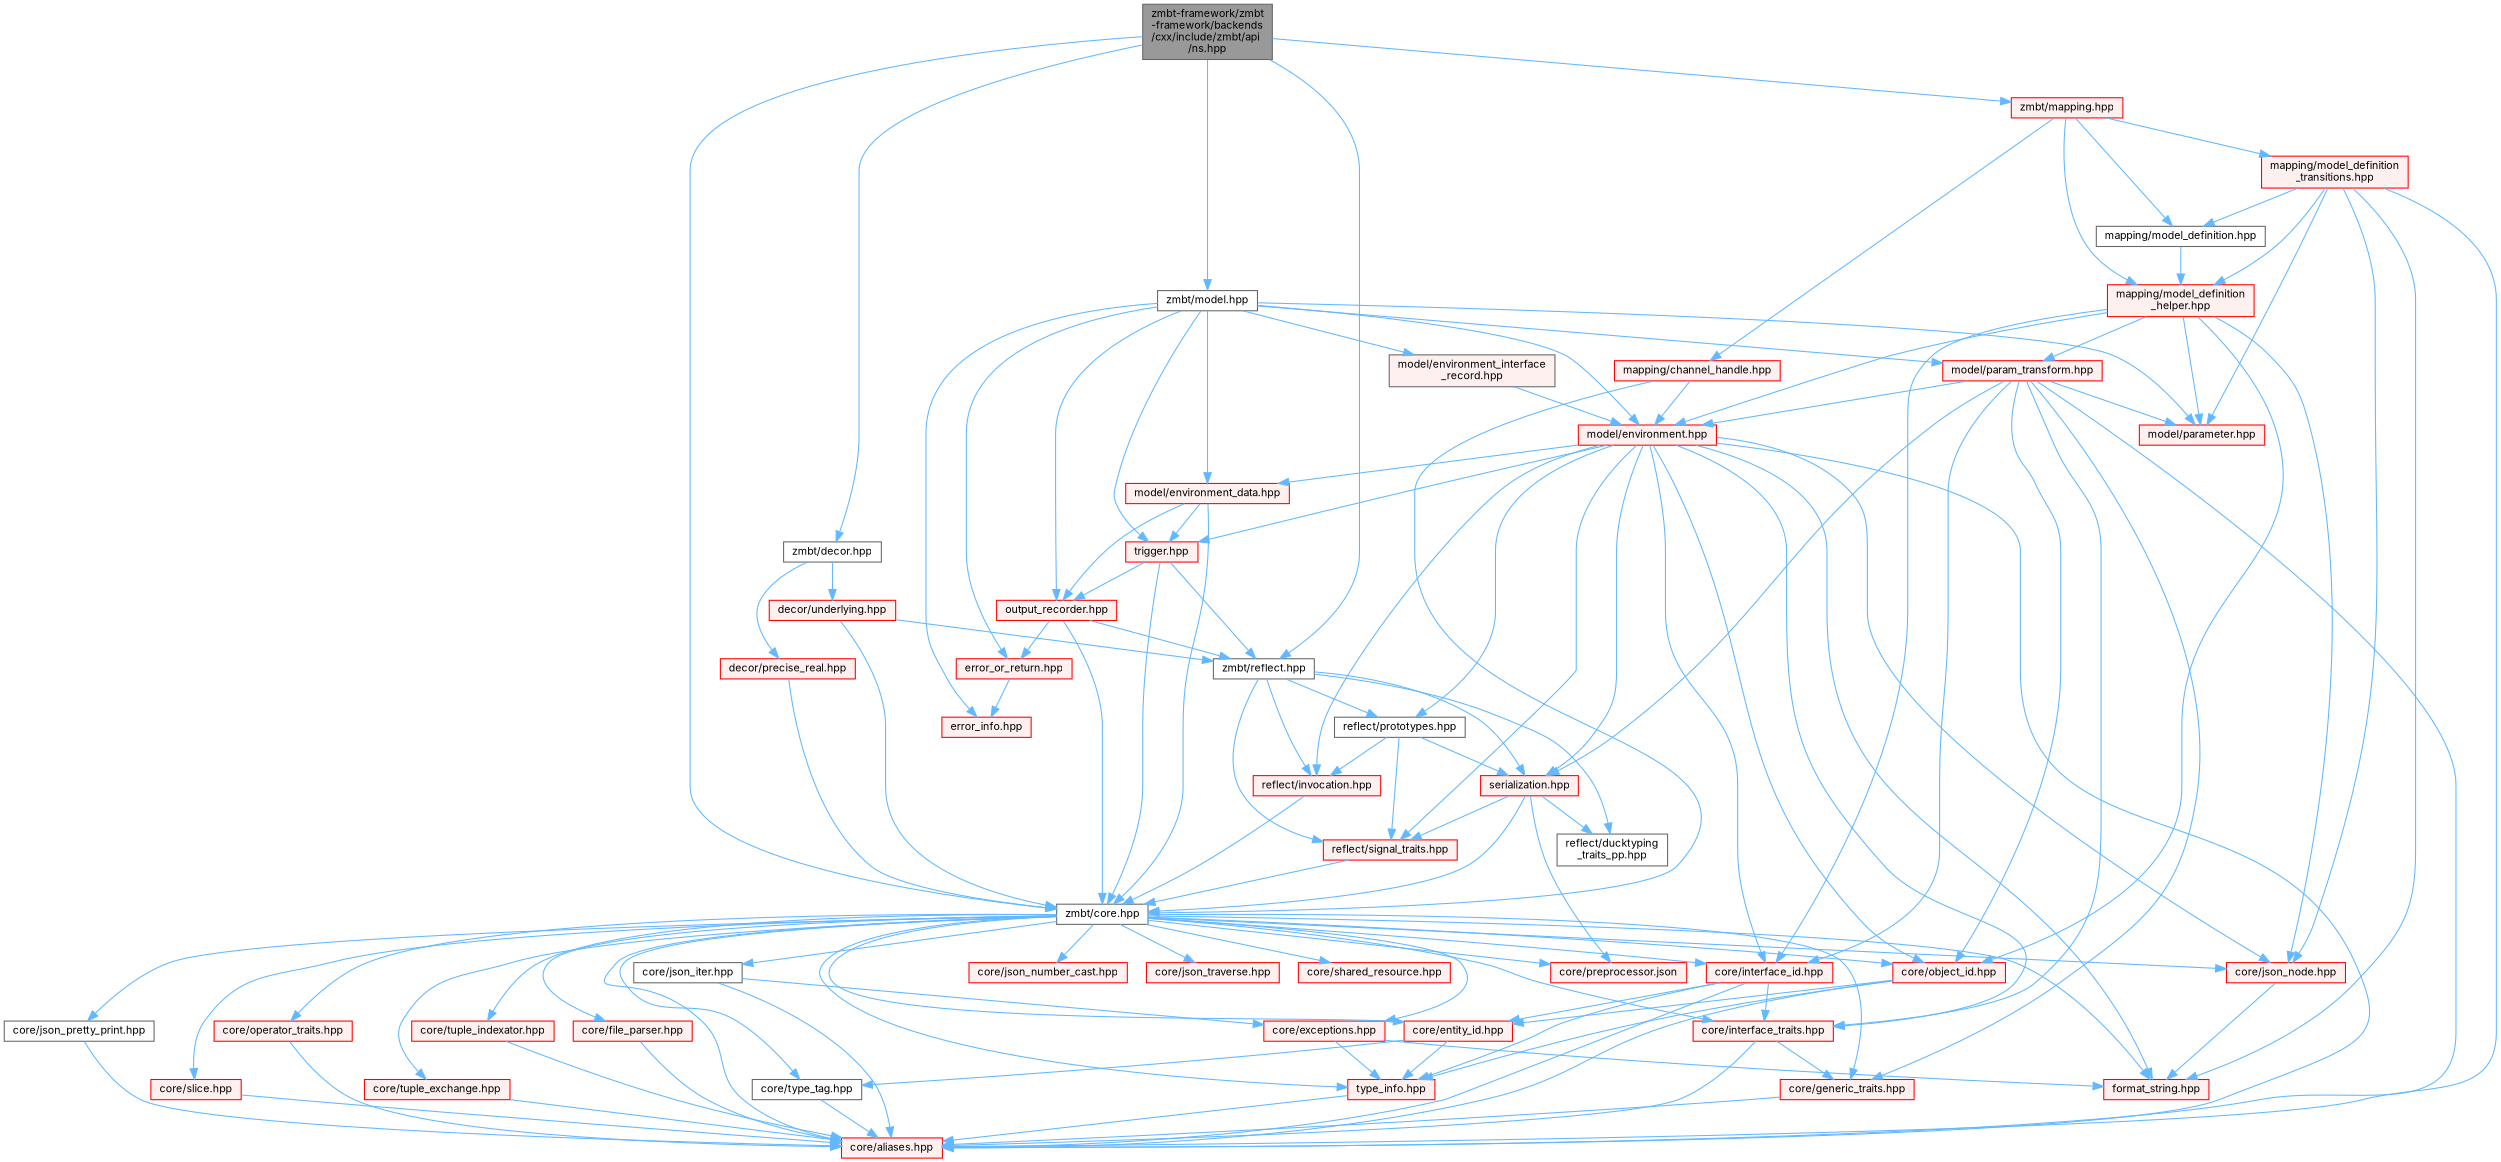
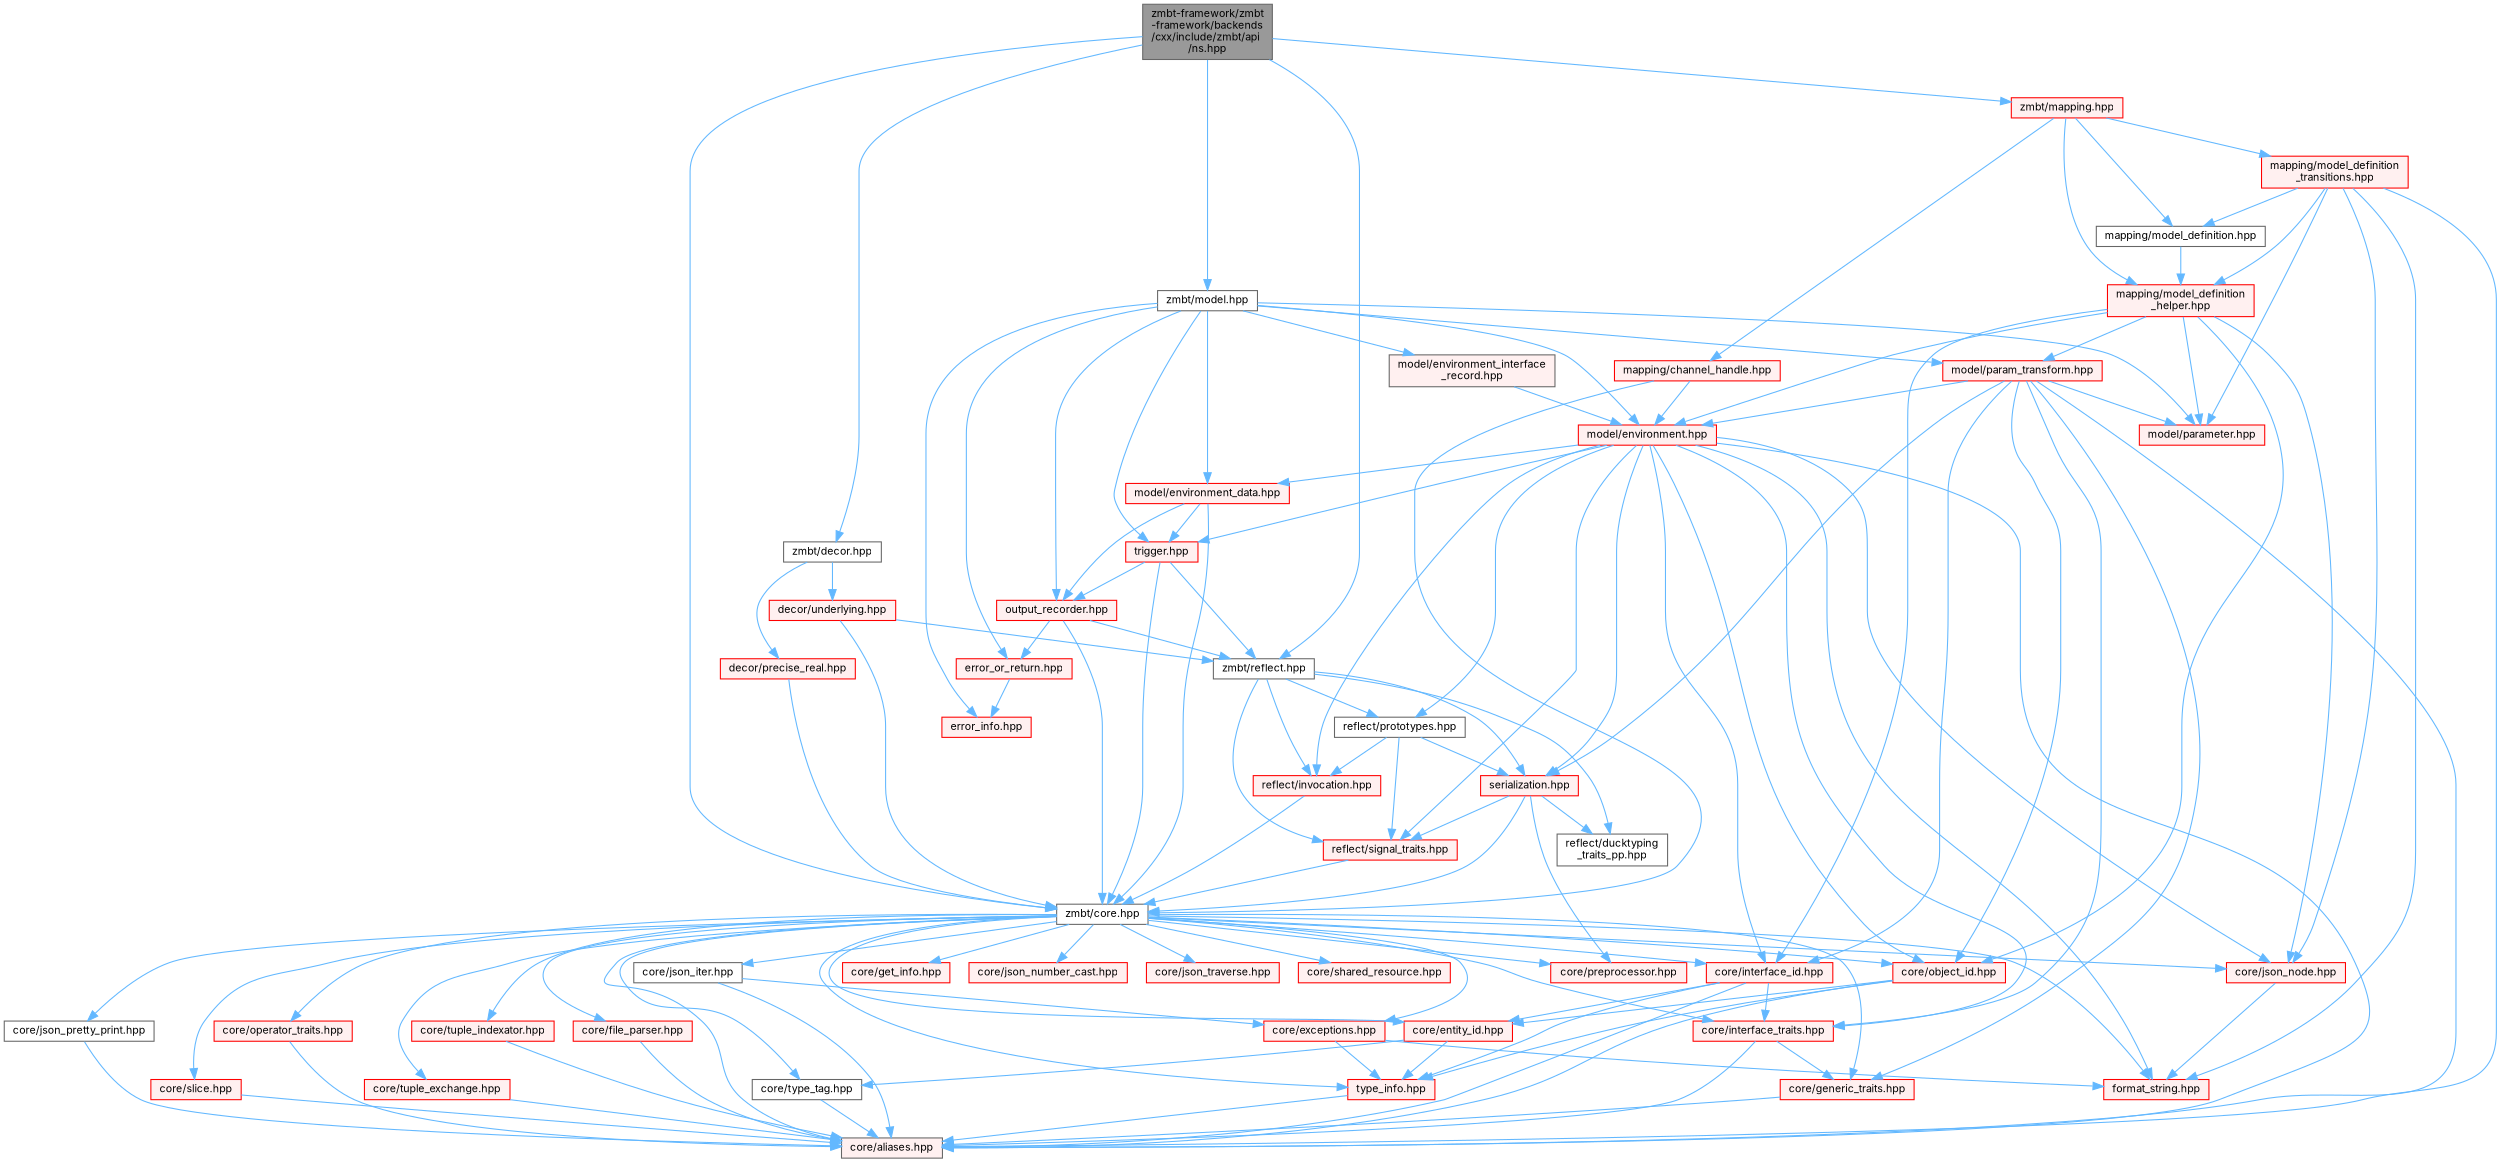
  digraph {
    fontname=Inter
    node [color=red fillcolor="#FFF0F0" fontname=Inter fontsize=10 shape=box style=filled]
    edge [color=steelblue1 fontname=Inter fontsize=10 labelfontname=Helvetica labelfontsize=10 style=solid]
    n1 [color=gray40 fillcolor=grey60 fontcolor=black height=0.2 label="zmbt-framework/zmbt\l-framework/backends\l/cxx/include/zmbt/api\l/ns.hpp" width=0.4]
    n2 [color=grey40 fillcolor=white height=0.2 label="zmbt/core.hpp" width=0.4]
    n3 [color=grey40 fillcolor=white height=0.2 label="zmbt/reflect.hpp" width=0.4]
    n4 [color=grey40 fillcolor=white height=0.2 label="zmbt/model.hpp" width=0.4]
    n5 [color=grey40 fillcolor=white height=0.2 label="zmbt/decor.hpp" width=0.4]
    n6 [height=0.2 label="zmbt/mapping.hpp" width=0.4]
-   n7 [height=0.2 label="core/aliases.hpp" width=0.4]
+   n7 [color=grey40 height=0.2 label="core/aliases.hpp" width=0.4]
    n8 [height=0.2 label="core/exceptions.hpp" width=0.4]
    n9 [height=0.2 label="format_string.hpp" width=0.4]
    n10 [height=0.2 label="type_info.hpp" width=0.4]
    n11 [height=0.2 label="core/file_parser.hpp" width=0.4]
    n12 [height=0.2 label="core/generic_traits.hpp" width=0.4]
+   n13 [height=0.2 label="core/get_info.hpp" width=0.4]
    n14 [height=0.2 label="core/interface_traits.hpp" width=0.4]
    n15 [color=grey40 fillcolor=white height=0.2 label="core/json_iter.hpp" width=0.4]
    n16 [height=0.2 label="core/json_node.hpp" width=0.4]
    n17 [height=0.2 label="core/json_number_cast.hpp" width=0.4]
    n18 [height=0.2 label="core/json_traverse.hpp" width=0.4]
    n19 [color=grey40 fillcolor=white height=0.2 label="core/json_pretty_print.hpp" width=0.4]
    n20 [height=0.2 label="core/slice.hpp" width=0.4]
-   n21 [height=0.2 label="core/preprocessor.json" width=0.4]
+   n21 [height=0.2 label="core/preprocessor.hpp" width=0.4]
    n22 [height=0.2 label="core/operator_traits.hpp" width=0.4]
    n23 [height=0.2 label="core/shared_resource.hpp" width=0.4]
    n24 [height=0.2 label="core/tuple_exchange.hpp" width=0.4]
    n25 [height=0.2 label="core/tuple_indexator.hpp" width=0.4]
    n26 [color=grey40 fillcolor=white height=0.2 label="core/type_tag.hpp" width=0.4]
    n27 [height=0.2 label="core/entity_id.hpp" width=0.4]
    n28 [height=0.2 label="core/interface_id.hpp" width=0.4]
    n29 [height=0.2 label="core/object_id.hpp" width=0.4]
    n30 [color=grey40 fillcolor=white height=0.2 label="reflect/ducktyping\l_traits_pp.hpp" width=0.4]
    n31 [height=0.2 label="reflect/signal_traits.hpp" width=0.4]
    n32 [height=0.2 label="reflect/invocation.hpp" width=0.4]
    n33 [color=grey40 fillcolor=white height=0.2 label="reflect/prototypes.hpp" width=0.4]
    n34 [height=0.2 label="serialization.hpp" width=0.4]
    n35 [height=0.2 label="model/environment_data.hpp" width=0.4]
    n36 [height=0.2 label="trigger.hpp" width=0.4]
    n37 [height=0.2 label="output_recorder.hpp" width=0.4]
    n38 [height=0.2 label="error_or_return.hpp" width=0.4]
    n39 [height=0.2 label="error_info.hpp" width=0.4]
    n40 [height=0.2 label="model/environment.hpp" width=0.4]
    n41 [color=grey40 height=0.2 label="model/environment_interface\l_record.hpp" width=0.4]
    n42 [height=0.2 label="model/parameter.hpp" width=0.4]
    n43 [height=0.2 label="model/param_transform.hpp" width=0.4]
    n44 [height=0.2 label="decor/precise_real.hpp" width=0.4]
    n45 [height=0.2 label="decor/underlying.hpp" width=0.4]
    n46 [height=0.2 label="mapping/channel_handle.hpp" width=0.4]
    n47 [height=0.2 label="mapping/model_definition\l_helper.hpp" width=0.4]
    n48 [color=grey40 fillcolor=white height=0.2 label="mapping/model_definition.hpp" width=0.4]
    n49 [height=0.2 label="mapping/model_definition\l_transitions.hpp" width=0.4]
    n1 -> n2
    n1 -> n3
    n1 -> n4
    n1 -> n5
    n1 -> n6
    n2 -> n7
    n2 -> n8
    n2 -> n9
    n2 -> n10
    n2 -> n11
    n2 -> n12
+   n2 -> n13
    n2 -> n14
    n2 -> n15
    n2 -> n16
    n2 -> n17
    n2 -> n18
    n2 -> n19
    n2 -> n20
    n2 -> n21
    n2 -> n22
    n2 -> n23
    n2 -> n24
    n2 -> n25
    n2 -> n26
    n2 -> n27
    n2 -> n28
    n2 -> n29
    n3 -> n30
    n3 -> n31
    n3 -> n32
    n3 -> n33
    n3 -> n34
    n4 -> n35
    n4 -> n36
    n4 -> n37
    n4 -> n38
    n4 -> n39
    n4 -> n40
    n4 -> n41
    n4 -> n42
    n4 -> n43
    n5 -> n44
    n5 -> n45
    n6 -> n46
    n6 -> n47
    n6 -> n48
    n6 -> n49
    n8 -> n9
    n8 -> n10
    n10 -> n7
    n11 -> n7
    n12 -> n7
    n14 -> n7
    n14 -> n12
    n15 -> n7
    n15 -> n8
    n16 -> n9
    n19 -> n7
    n20 -> n7
    n22 -> n7
    n24 -> n7
    n25 -> n7
    n26 -> n7
    n27 -> n10
    n27 -> n26
    n28 -> n7
    n28 -> n10
    n28 -> n14
    n28 -> n27
    n29 -> n7
    n29 -> n10
    n29 -> n27
    n31 -> n2
    n32 -> n2
    n33 -> n31
    n33 -> n32
    n33 -> n34
    n34 -> n2
    n34 -> n21
    n34 -> n30
    n34 -> n31
    n35 -> n2
    n35 -> n36
    n35 -> n37
    n36 -> n2
    n36 -> n3
    n36 -> n37
    n37 -> n2
    n37 -> n3
    n37 -> n38
    n38 -> n39
    n40 -> n7
    n40 -> n9
    n40 -> n14
    n40 -> n16
    n40 -> n28
    n40 -> n29
    n40 -> n31
    n40 -> n32
    n40 -> n33
    n40 -> n34
    n40 -> n35
    n40 -> n36
    n41 -> n40
    n43 -> n7
    n43 -> n12
    n43 -> n14
    n43 -> n28
    n43 -> n29
    n43 -> n34
    n43 -> n40
    n43 -> n42
    n44 -> n2
    n45 -> n2
    n45 -> n3
    n46 -> n2
    n46 -> n40
    n47 -> n16
    n47 -> n28
    n47 -> n29
    n47 -> n40
    n47 -> n42
    n47 -> n43
    n48 -> n47
    n49 -> n7
    n49 -> n9
    n49 -> n16
    n49 -> n42
    n49 -> n47
    n49 -> n48
  }
